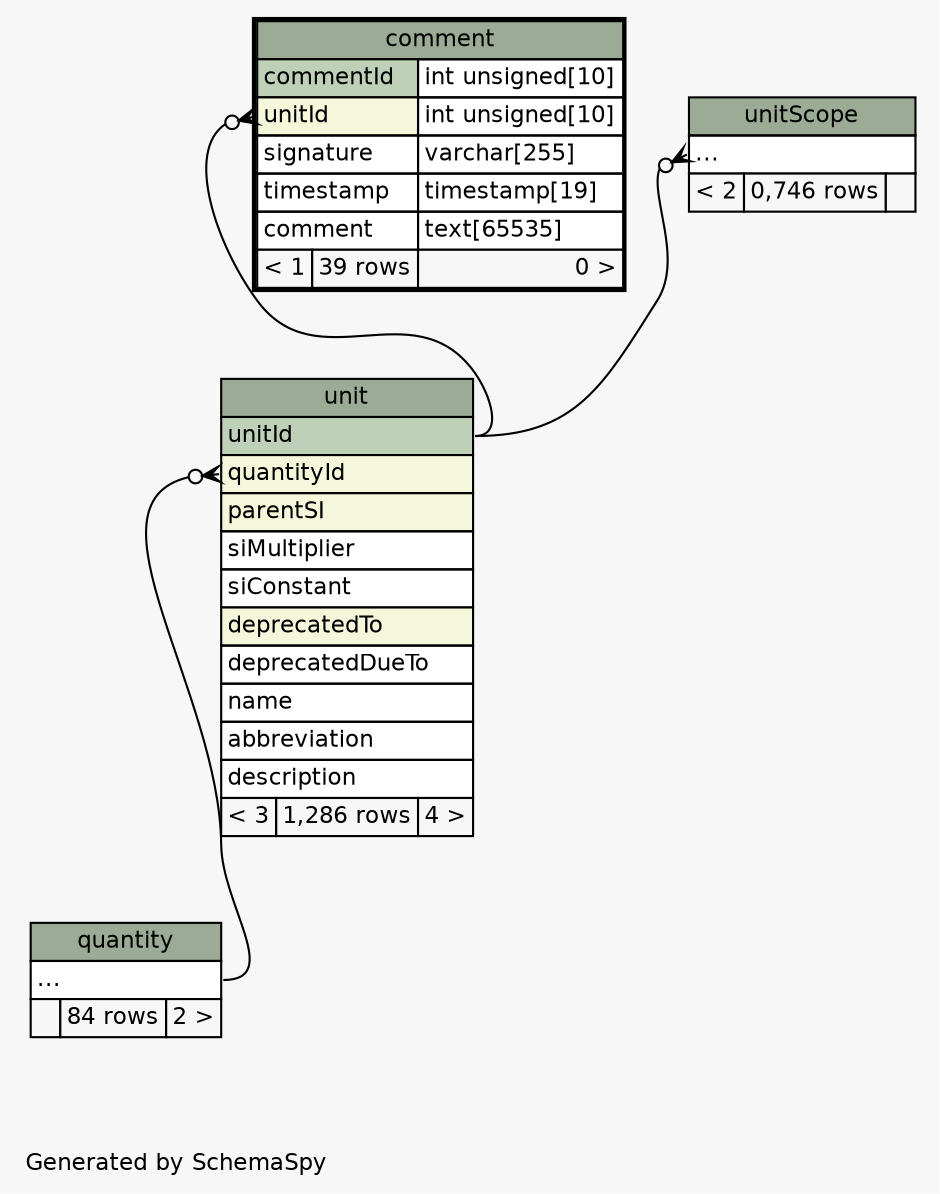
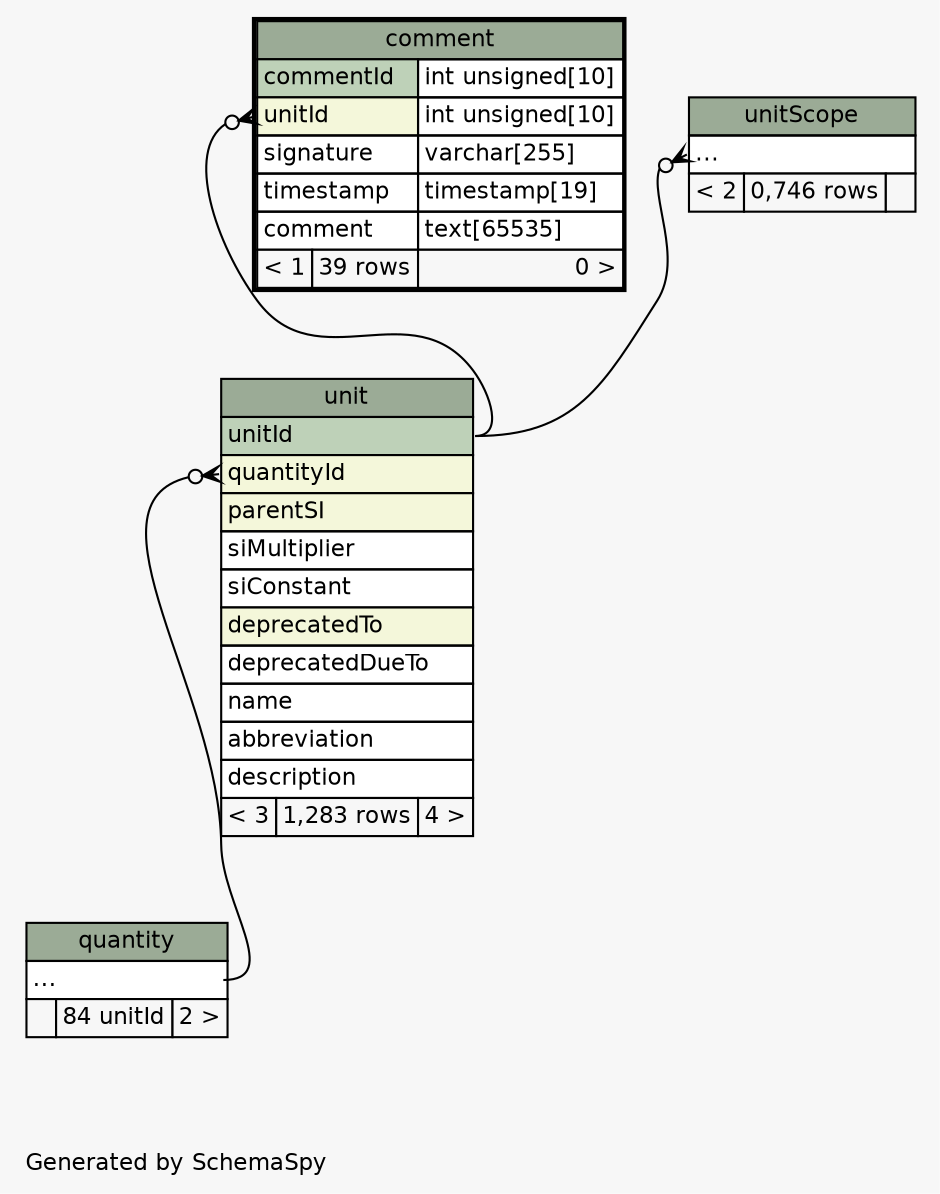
  digraph {
    bgcolor="#f7f7f7"
    fontname=Helvetica
    fontsize=11
    label="\nGenerated by SchemaSpy"
    labeljust=l
    nodesep=0.18
    rankdir=TB
    ranksep=0.46
    node [fontname=Helvetica fontsize=11 shape=plaintext]
    edge [arrowhead=none arrowsize=0.8 arrowtail=crowodot dir=back headport="unitId:e"]
    n1 [label=<     <TABLE BORDER="2" CELLBORDER="1" CELLSPACING="0" BGCOLOR="#ffffff">       <TR><TD COLSPAN="3" BGCOLOR="#9bab96" ALIGN="CENTER">comment</TD></TR>       <TR><TD PORT="commentId" COLSPAN="2" BGCOLOR="#bed1b8" ALIGN="LEFT">commentId</TD><TD PORT="commentId.type" ALIGN="LEFT">int unsigned[10]</TD></TR>       <TR><TD PORT="unitId" COLSPAN="2" BGCOLOR="#f4f7da" ALIGN="LEFT">unitId</TD><TD PORT="unitId.type" ALIGN="LEFT">int unsigned[10]</TD></TR>       <TR><TD PORT="signature" COLSPAN="2" ALIGN="LEFT">signature</TD><TD PORT="signature.type" ALIGN="LEFT">varchar[255]</TD></TR>       <TR><TD PORT="timestamp" COLSPAN="2" ALIGN="LEFT">timestamp</TD><TD PORT="timestamp.type" ALIGN="LEFT">timestamp[19]</TD></TR>       <TR><TD PORT="comment" COLSPAN="2" ALIGN="LEFT">comment</TD><TD PORT="comment.type" ALIGN="LEFT">text[65535]</TD></TR>       <TR><TD ALIGN="LEFT" BGCOLOR="#f7f7f7">&lt; 1</TD><TD ALIGN="RIGHT" BGCOLOR="#f7f7f7">39 rows</TD><TD ALIGN="RIGHT" BGCOLOR="#f7f7f7">0 &gt;</TD></TR>     </TABLE>>]
-   n2 [label=<     <TABLE BORDER="0" CELLBORDER="1" CELLSPACING="0" BGCOLOR="#ffffff">       <TR><TD COLSPAN="3" BGCOLOR="#9bab96" ALIGN="CENTER">unit</TD></TR>       <TR><TD PORT="unitId" COLSPAN="3" BGCOLOR="#bed1b8" ALIGN="LEFT">unitId</TD></TR>       <TR><TD PORT="quantityId" COLSPAN="3" BGCOLOR="#f4f7da" ALIGN="LEFT">quantityId</TD></TR>       <TR><TD PORT="parentSI" COLSPAN="3" BGCOLOR="#f4f7da" ALIGN="LEFT">parentSI</TD></TR>       <TR><TD PORT="siMultiplier" COLSPAN="3" ALIGN="LEFT">siMultiplier</TD></TR>       <TR><TD PORT="siConstant" COLSPAN="3" ALIGN="LEFT">siConstant</TD></TR>       <TR><TD PORT="deprecatedTo" COLSPAN="3" BGCOLOR="#f4f7da" ALIGN="LEFT">deprecatedTo</TD></TR>       <TR><TD PORT="deprecatedDueTo" COLSPAN="3" ALIGN="LEFT">deprecatedDueTo</TD></TR>       <TR><TD PORT="name" COLSPAN="3" ALIGN="LEFT">name</TD></TR>       <TR><TD PORT="abbreviation" COLSPAN="3" ALIGN="LEFT">abbreviation</TD></TR>       <TR><TD PORT="description" COLSPAN="3" ALIGN="LEFT">description</TD></TR>       <TR><TD ALIGN="LEFT" BGCOLOR="#f7f7f7">&lt; 3</TD><TD ALIGN="RIGHT" BGCOLOR="#f7f7f7">1,286 rows</TD><TD ALIGN="RIGHT" BGCOLOR="#f7f7f7">4 &gt;</TD></TR>     </TABLE>>]
-   n3 [label=<     <TABLE BORDER="0" CELLBORDER="1" CELLSPACING="0" BGCOLOR="#ffffff">       <TR><TD COLSPAN="3" BGCOLOR="#9bab96" ALIGN="CENTER">quantity</TD></TR>       <TR><TD PORT="elipses" COLSPAN="3" ALIGN="LEFT">...</TD></TR>       <TR><TD ALIGN="LEFT" BGCOLOR="#f7f7f7">  </TD><TD ALIGN="RIGHT" BGCOLOR="#f7f7f7">84 rows</TD><TD ALIGN="RIGHT" BGCOLOR="#f7f7f7">2 &gt;</TD></TR>     </TABLE>>]
+   n2 [label=<     <TABLE BORDER="0" CELLBORDER="1" CELLSPACING="0" BGCOLOR="#ffffff">       <TR><TD COLSPAN="3" BGCOLOR="#9bab96" ALIGN="CENTER">unit</TD></TR>       <TR><TD PORT="unitId" COLSPAN="3" BGCOLOR="#bed1b8" ALIGN="LEFT">unitId</TD></TR>       <TR><TD PORT="quantityId" COLSPAN="3" BGCOLOR="#f4f7da" ALIGN="LEFT">quantityId</TD></TR>       <TR><TD PORT="parentSI" COLSPAN="3" BGCOLOR="#f4f7da" ALIGN="LEFT">parentSI</TD></TR>       <TR><TD PORT="siMultiplier" COLSPAN="3" ALIGN="LEFT">siMultiplier</TD></TR>       <TR><TD PORT="siConstant" COLSPAN="3" ALIGN="LEFT">siConstant</TD></TR>       <TR><TD PORT="deprecatedTo" COLSPAN="3" BGCOLOR="#f4f7da" ALIGN="LEFT">deprecatedTo</TD></TR>       <TR><TD PORT="deprecatedDueTo" COLSPAN="3" ALIGN="LEFT">deprecatedDueTo</TD></TR>       <TR><TD PORT="name" COLSPAN="3" ALIGN="LEFT">name</TD></TR>       <TR><TD PORT="abbreviation" COLSPAN="3" ALIGN="LEFT">abbreviation</TD></TR>       <TR><TD PORT="description" COLSPAN="3" ALIGN="LEFT">description</TD></TR>       <TR><TD ALIGN="LEFT" BGCOLOR="#f7f7f7">&lt; 3</TD><TD ALIGN="RIGHT" BGCOLOR="#f7f7f7">1,283 rows</TD><TD ALIGN="RIGHT" BGCOLOR="#f7f7f7">4 &gt;</TD></TR>     </TABLE>>]
+   n3 [label=<     <TABLE BORDER="0" CELLBORDER="1" CELLSPACING="0" BGCOLOR="#ffffff">       <TR><TD COLSPAN="3" BGCOLOR="#9bab96" ALIGN="CENTER">quantity</TD></TR>       <TR><TD PORT="elipses" COLSPAN="3" ALIGN="LEFT">...</TD></TR>       <TR><TD ALIGN="LEFT" BGCOLOR="#f7f7f7">  </TD><TD ALIGN="RIGHT" BGCOLOR="#f7f7f7">84 unitId</TD><TD ALIGN="RIGHT" BGCOLOR="#f7f7f7">2 &gt;</TD></TR>     </TABLE>>]
    n4 [label=<     <TABLE BORDER="0" CELLBORDER="1" CELLSPACING="0" BGCOLOR="#ffffff">       <TR><TD COLSPAN="3" BGCOLOR="#9bab96" ALIGN="CENTER">unitScope</TD></TR>       <TR><TD PORT="elipses" COLSPAN="3" ALIGN="LEFT">...</TD></TR>       <TR><TD ALIGN="LEFT" BGCOLOR="#f7f7f7">&lt; 2</TD><TD ALIGN="RIGHT" BGCOLOR="#f7f7f7">0,746 rows</TD><TD ALIGN="RIGHT" BGCOLOR="#f7f7f7">  </TD></TR>     </TABLE>>]
    n1 -> n2 [tailport="unitId:w"]
    n2 -> n3 [headport="elipses:e" tailport="quantityId:w"]
    n4 -> n2 [tailport="elipses:w"]
  }
